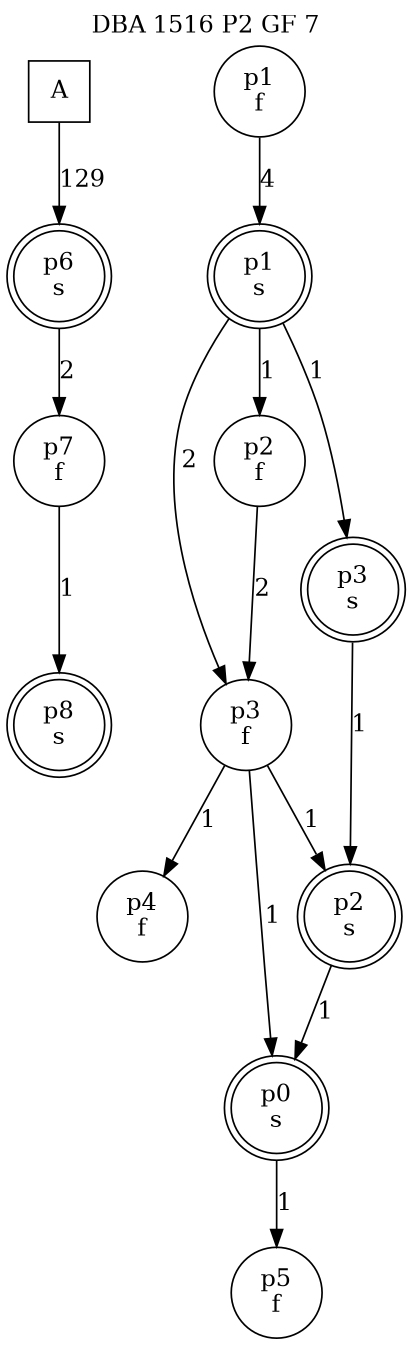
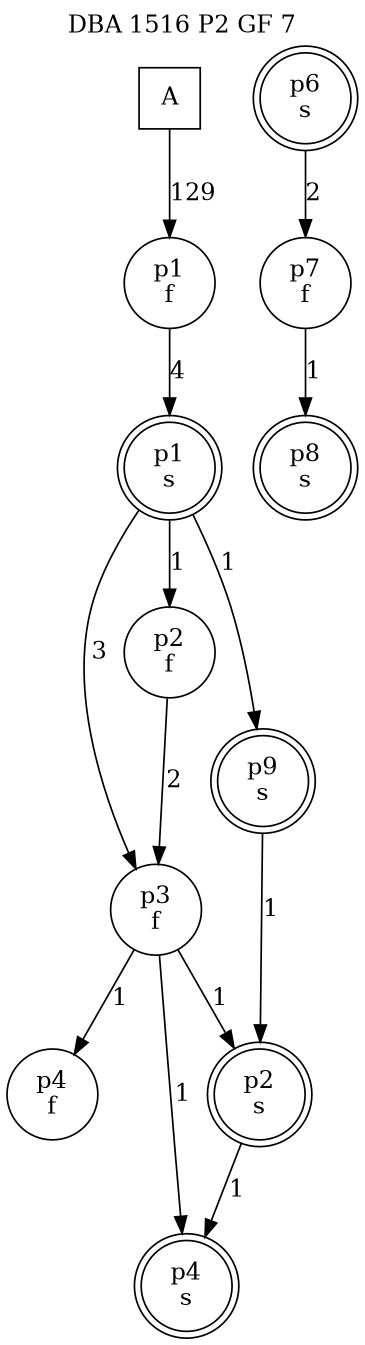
  digraph {
    label=" DBA 1516 P2 GF 7 "
    labelloc=tl
    rankdir=TB
    node [shape=circle]
    n1 [label=A shape=square]
    n2 [label="p1\nf"]
    n3 [label="p1\ns" shape=doublecircle]
    n4 [label="p2\nf"]
    n5 [label="p3\nf"]
-   n6 [label="p3\ns" shape=doublecircle]
+   n6 [label="p9\ns" shape=doublecircle]
    n7 [label="p4\nf"]
    n8 [label="p2\ns" shape=doublecircle]
-   n9 [label="p0\ns" shape=doublecircle]
-   n10 [label="p5\nf"]
+   n9 [label="p4\ns" shape=doublecircle]
    n11 [label="p6\ns" shape=doublecircle]
    n12 [label="p7\nf"]
    n13 [label="p8\ns" shape=doublecircle]
-   n1 -> n11 [label=129]
+   n1 -> n2 [label=129]
    n2 -> n3 [label=4]
    n3 -> n4 [label=1]
-   n3 -> n5 [label=2]
+   n3 -> n5 [label=3]
    n3 -> n6 [label=1]
    n4 -> n5 [label=2]
    n5 -> n7 [label=1]
    n5 -> n8 [label=1]
    n5 -> n9 [label=1]
    n6 -> n8 [label=1]
    n8 -> n9 [label=1]
-   n9 -> n10 [label=1]
    n11 -> n12 [label=2]
    n12 -> n13 [label=1]
  }
